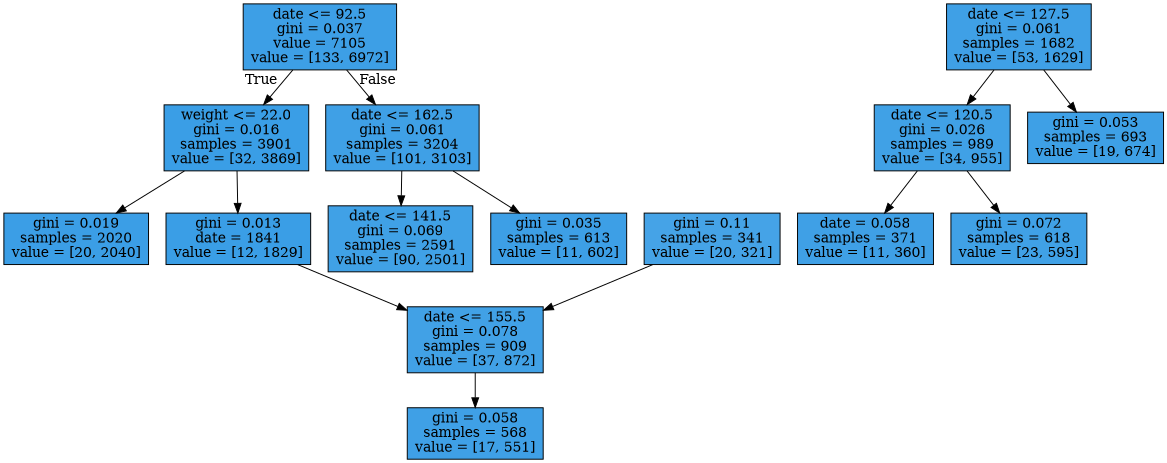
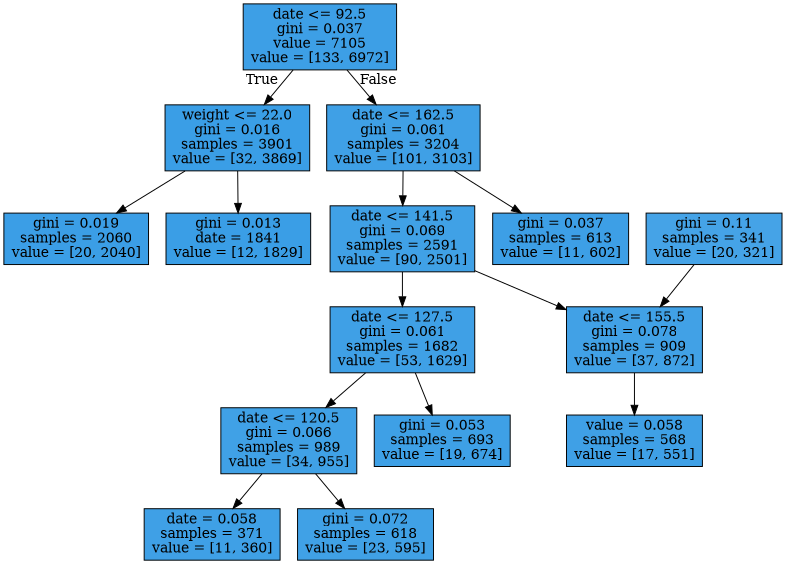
  digraph {
    node [color=black fillcolor="#399de5f7" shape=box style=filled]
    n1 [fillcolor="#399de5fa" label="date <= 92.5\ngini = 0.037\nvalue = 7105\nvalue = [133, 6972]"]
    n2 [fillcolor="#399de5fd" label="weight <= 22.0\ngini = 0.016\nsamples = 3901\nvalue = [32, 3869]"]
    n3 [label="date <= 162.5\ngini = 0.061\nsamples = 3204\nvalue = [101, 3103]"]
-   n4 [fillcolor="#399de5fc" label="gini = 0.019\nsamples = 2020\nvalue = [20, 2040]"]
+   n4 [fillcolor="#399de5fc" label="gini = 0.019\nsamples = 2060\nvalue = [20, 2040]"]
    n5 [fillcolor="#399de5fd" label="gini = 0.013\ndate = 1841\nvalue = [12, 1829]"]
    n6 [fillcolor="#399de5f6" label="date <= 141.5\ngini = 0.069\nsamples = 2591\nvalue = [90, 2501]"]
-   n7 [fillcolor="#399de5fa" label="gini = 0.035\nsamples = 613\nvalue = [11, 602]"]
+   n7 [fillcolor="#399de5fa" label="gini = 0.037\nsamples = 613\nvalue = [11, 602]"]
    n8 [label="date <= 127.5\ngini = 0.061\nsamples = 1682\nvalue = [53, 1629]"]
    n9 [fillcolor="#399de5f4" label="date <= 155.5\ngini = 0.078\nsamples = 909\nvalue = [37, 872]"]
-   n10 [fillcolor="#399de5f6" label="date <= 120.5\ngini = 0.026\nsamples = 989\nvalue = [34, 955]"]
+   n10 [fillcolor="#399de5f6" label="date <= 120.5\ngini = 0.066\nsamples = 989\nvalue = [34, 955]"]
    n11 [fillcolor="#399de5f8" label="gini = 0.053\nsamples = 693\nvalue = [19, 674]"]
-   n12 [label="gini = 0.058\nsamples = 568\nvalue = [17, 551]"]
+   n12 [label="value = 0.058\nsamples = 568\nvalue = [17, 551]"]
    n13 [label="date = 0.058\nsamples = 371\nvalue = [11, 360]"]
    n14 [fillcolor="#399de5f5" label="gini = 0.072\nsamples = 618\nvalue = [23, 595]"]
    n15 [fillcolor="#399de5ef" label="gini = 0.11\nsamples = 341\nvalue = [20, 321]"]
    n1 -> n2 [headlabel=True labelangle=45 labeldistance=2.5]
    n1 -> n3 [headlabel=False labelangle=-45 labeldistance=2.5]
    n2 -> n4
    n2 -> n5
    n3 -> n6
    n3 -> n7
-   n5 -> n9
+   n6 -> n8
+   n6 -> n9
    n8 -> n10
    n8 -> n11
    n9 -> n12
    n10 -> n13
    n10 -> n14
    n15 -> n9
  }
